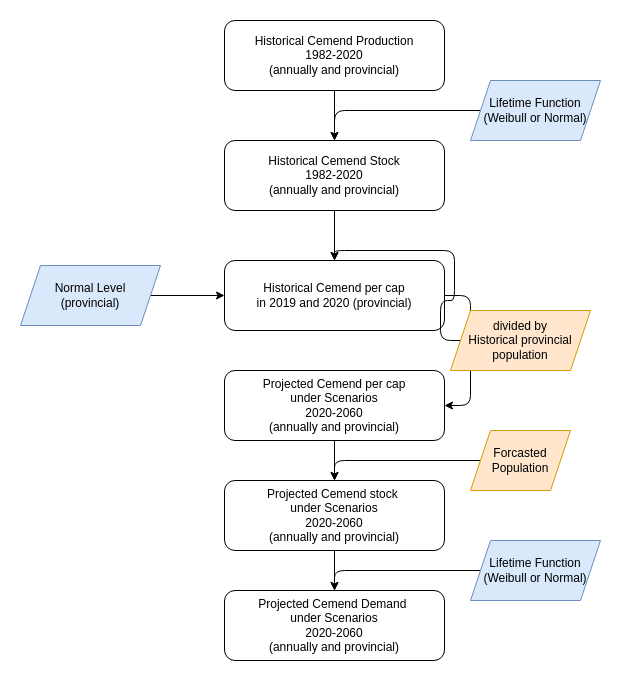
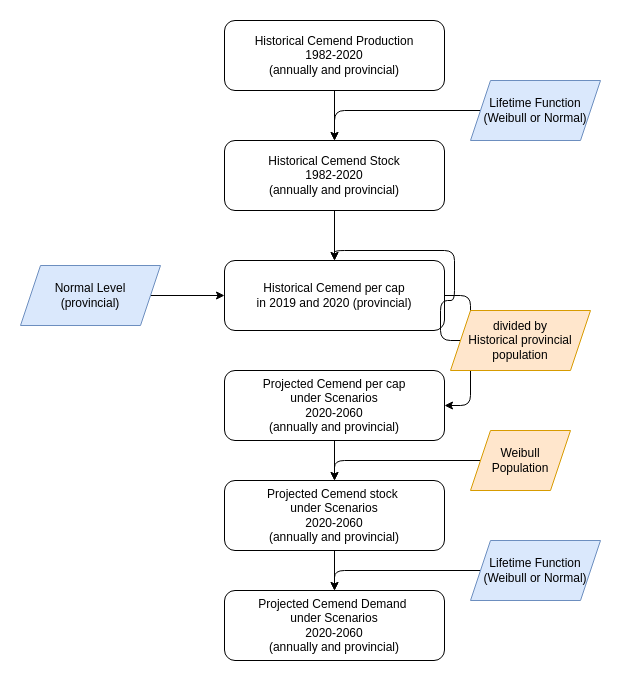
  <mxCell id="0" />
  <mxCell id="1" parent="0" />
  <mxCell id="2" style="edgeStyle=none;html=1;" parent="1" source="3" target="5" edge="1"><mxGeometry relative="1" as="geometry" /></mxCell>
  <mxCell id="3" value="Historical Cemend Production&lt;br&gt;1982-2020 &lt;br&gt;(annually and&amp;nbsp;provincial)" style="rounded=1;whiteSpace=wrap;html=1;" parent="1" vertex="1"><mxGeometry x="224" y="20" width="220" height="70" as="geometry" /></mxCell>
  <mxCell id="4" style="edgeStyle=orthogonalEdgeStyle;html=1;entryX=0.5;entryY=0;entryDx=0;entryDy=0;" parent="1" source="5" target="9" edge="1"><mxGeometry relative="1" as="geometry" /></mxCell>
  <mxCell id="5" value="Historical Cemend Stock&lt;br&gt;1982-2020 &lt;br&gt;(annually and&amp;nbsp;provincial)" style="rounded=1;whiteSpace=wrap;html=1;" parent="1" vertex="1"><mxGeometry x="224" y="140" width="220" height="70" as="geometry" /></mxCell>
  <mxCell id="6" style="edgeStyle=orthogonalEdgeStyle;html=1;entryX=0.5;entryY=0;entryDx=0;entryDy=0;" parent="1" source="7" target="5" edge="1"><mxGeometry relative="1" as="geometry"><mxPoint x="340" y="110" as="targetPoint" /></mxGeometry></mxCell>
  <mxCell id="7" value="Lifetime Function&lt;br&gt;(Weibull or Normal)" style="shape=parallelogram;perimeter=parallelogramPerimeter;whiteSpace=wrap;html=1;fixedSize=1;fillColor=#dae8fc;strokeColor=#6c8ebf;" parent="1" vertex="1"><mxGeometry x="470" y="80" width="130" height="60" as="geometry" /></mxCell>
  <mxCell id="8" style="edgeStyle=orthogonalEdgeStyle;html=1;exitX=1;exitY=0.5;exitDx=0;exitDy=0;entryX=1;entryY=0.5;entryDx=0;entryDy=0;" parent="1" source="9" target="15" edge="1"><mxGeometry relative="1" as="geometry"><Array as="points"><mxPoint x="470" y="295" /><mxPoint x="470" y="405" /></Array></mxGeometry></mxCell>
  <mxCell id="9" value="Historical Cemend per cap&lt;br&gt;in 2019 and 2020 (provincial)" style="rounded=1;whiteSpace=wrap;html=1;" parent="1" vertex="1"><mxGeometry x="224" y="260" width="220" height="70" as="geometry" /></mxCell>
  <mxCell id="10" style="edgeStyle=orthogonalEdgeStyle;html=1;entryX=0.5;entryY=0;entryDx=0;entryDy=0;" parent="1" source="11" target="9" edge="1"><mxGeometry relative="1" as="geometry"><mxPoint x="340" y="230" as="targetPoint" /></mxGeometry></mxCell>
  <mxCell id="11" value="divided by&lt;br&gt;Historical provincial population" style="shape=parallelogram;perimeter=parallelogramPerimeter;whiteSpace=wrap;html=1;fixedSize=1;fillColor=#ffe6cc;strokeColor=#d79b00;" parent="1" vertex="1"><mxGeometry x="450" y="310" width="140" height="60" as="geometry" /></mxCell>
  <mxCell id="12" style="edgeStyle=orthogonalEdgeStyle;html=1;entryX=0;entryY=0.5;entryDx=0;entryDy=0;" parent="1" source="13" target="9" edge="1"><mxGeometry relative="1" as="geometry"><mxPoint x="230" y="295" as="targetPoint" /></mxGeometry></mxCell>
  <mxCell id="13" value="Normal Level&lt;br&gt;(provincial)" style="shape=parallelogram;perimeter=parallelogramPerimeter;whiteSpace=wrap;html=1;fixedSize=1;fillColor=#dae8fc;strokeColor=#6c8ebf;" parent="1" vertex="1"><mxGeometry x="20" y="265" width="140" height="60" as="geometry" /></mxCell>
  <mxCell id="14" style="edgeStyle=orthogonalEdgeStyle;html=1;entryX=0.5;entryY=0;entryDx=0;entryDy=0;" parent="1" source="15" target="19" edge="1"><mxGeometry relative="1" as="geometry" /></mxCell>
  <mxCell id="15" value="Projected Cemend per cap&lt;br&gt;under Scenarios&lt;br&gt;2020-2060&lt;br&gt;(annually and&amp;nbsp;provincial)" style="rounded=1;whiteSpace=wrap;html=1;" parent="1" vertex="1"><mxGeometry x="224" y="370" width="220" height="70" as="geometry" /></mxCell>
  <mxCell id="16" style="edgeStyle=orthogonalEdgeStyle;html=1;entryX=0.5;entryY=0;entryDx=0;entryDy=0;" parent="1" source="17" target="19" edge="1"><mxGeometry relative="1" as="geometry"><mxPoint x="480" y="510" as="targetPoint" /><Array as="points"><mxPoint x="334" y="460" /></Array></mxGeometry></mxCell>
- <mxCell id="17" value="Forcasted &lt;br&gt;Population" style="shape=parallelogram;perimeter=parallelogramPerimeter;whiteSpace=wrap;html=1;fixedSize=1;fillColor=#ffe6cc;strokeColor=#d79b00;" parent="1" vertex="1"><mxGeometry x="470" y="430" width="100" height="60" as="geometry" /></mxCell>
+ <mxCell id="17" value="Weibull &lt;br&gt;Population" style="shape=parallelogram;perimeter=parallelogramPerimeter;whiteSpace=wrap;html=1;fixedSize=1;fillColor=#ffe6cc;strokeColor=#d79b00;" parent="1" vertex="1"><mxGeometry x="470" y="430" width="100" height="60" as="geometry" /></mxCell>
  <mxCell id="18" style="edgeStyle=orthogonalEdgeStyle;html=1;entryX=0.5;entryY=0;entryDx=0;entryDy=0;" parent="1" source="19" target="22" edge="1"><mxGeometry relative="1" as="geometry" /></mxCell>
  <mxCell id="19" value="Projected Cemend stock&amp;nbsp;&lt;br&gt;under Scenarios&lt;br&gt;2020-2060&lt;br&gt;(annually and&amp;nbsp;provincial)" style="rounded=1;whiteSpace=wrap;html=1;" parent="1" vertex="1"><mxGeometry x="224" y="480" width="220" height="70" as="geometry" /></mxCell>
  <mxCell id="20" style="edgeStyle=orthogonalEdgeStyle;html=1;exitX=0;exitY=0.5;exitDx=0;exitDy=0;entryX=0.5;entryY=0;entryDx=0;entryDy=0;" parent="1" source="21" target="22" edge="1"><mxGeometry relative="1" as="geometry"><mxPoint x="330" y="590" as="targetPoint" /><Array as="points"><mxPoint x="480" y="570" /><mxPoint x="334" y="570" /></Array></mxGeometry></mxCell>
  <mxCell id="21" value="Lifetime Function&lt;br&gt;(Weibull or Normal)" style="shape=parallelogram;perimeter=parallelogramPerimeter;whiteSpace=wrap;html=1;fixedSize=1;fillColor=#dae8fc;strokeColor=#6c8ebf;" parent="1" vertex="1"><mxGeometry x="470" y="540" width="130" height="60" as="geometry" /></mxCell>
  <mxCell id="22" value="Projected Cemend Demand&amp;nbsp;&lt;br&gt;under Scenarios&lt;br&gt;2020-2060&lt;br&gt;(annually and&amp;nbsp;provincial)" style="rounded=1;whiteSpace=wrap;html=1;" parent="1" vertex="1"><mxGeometry x="224" y="590" width="220" height="70" as="geometry" /></mxCell>
